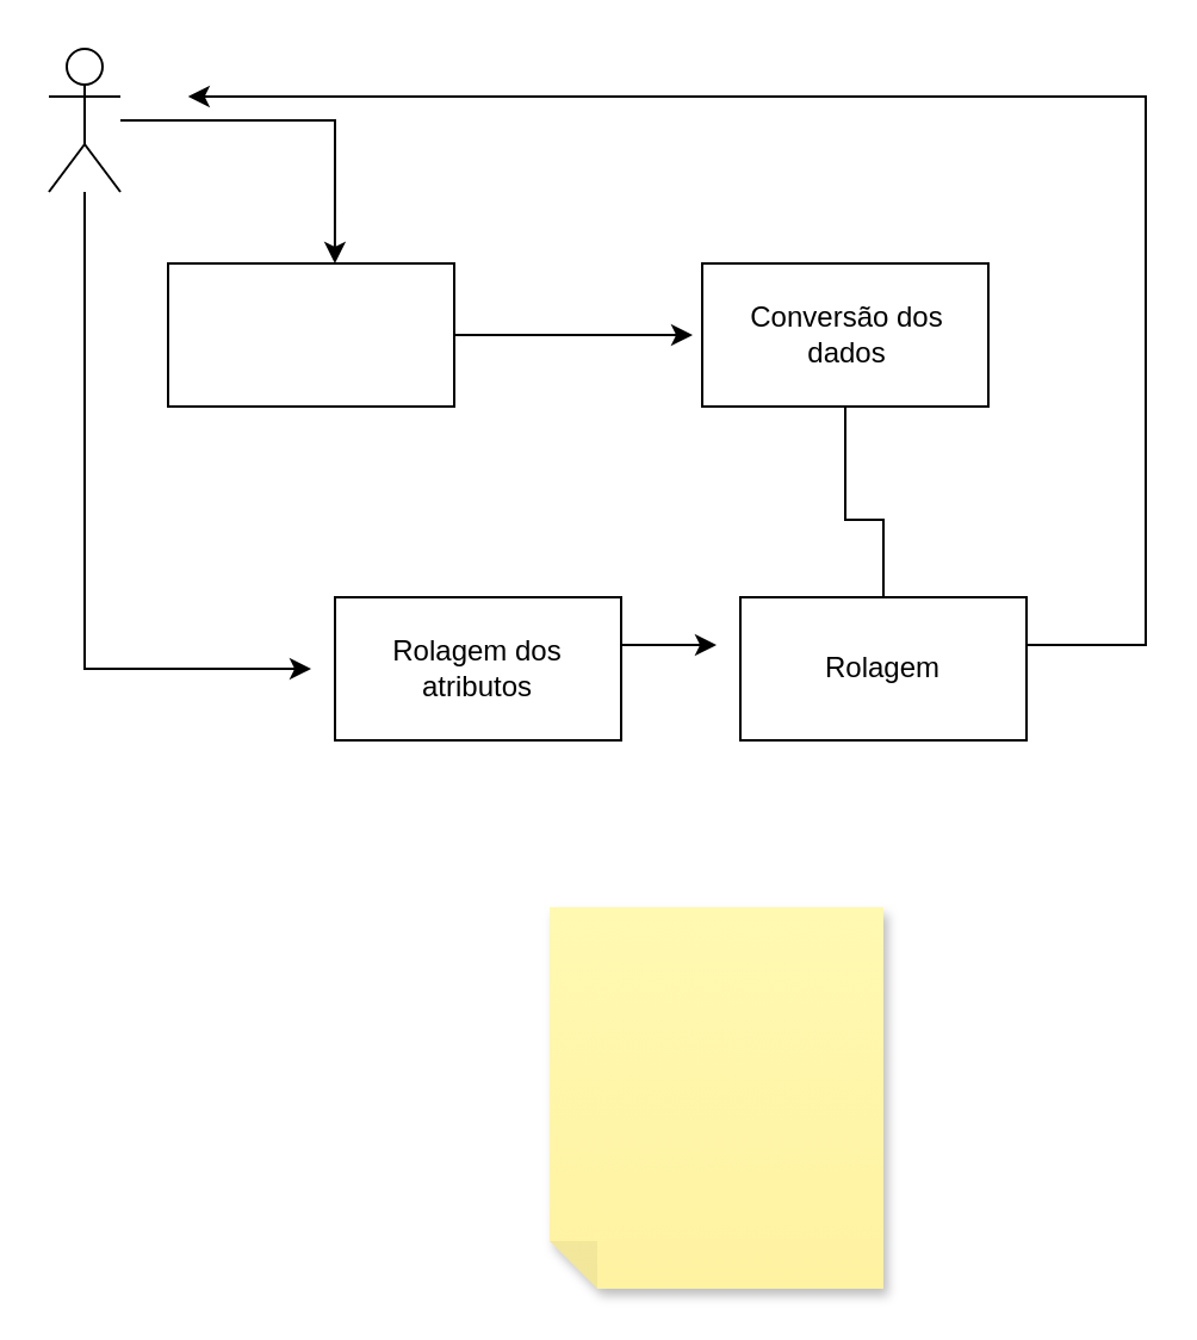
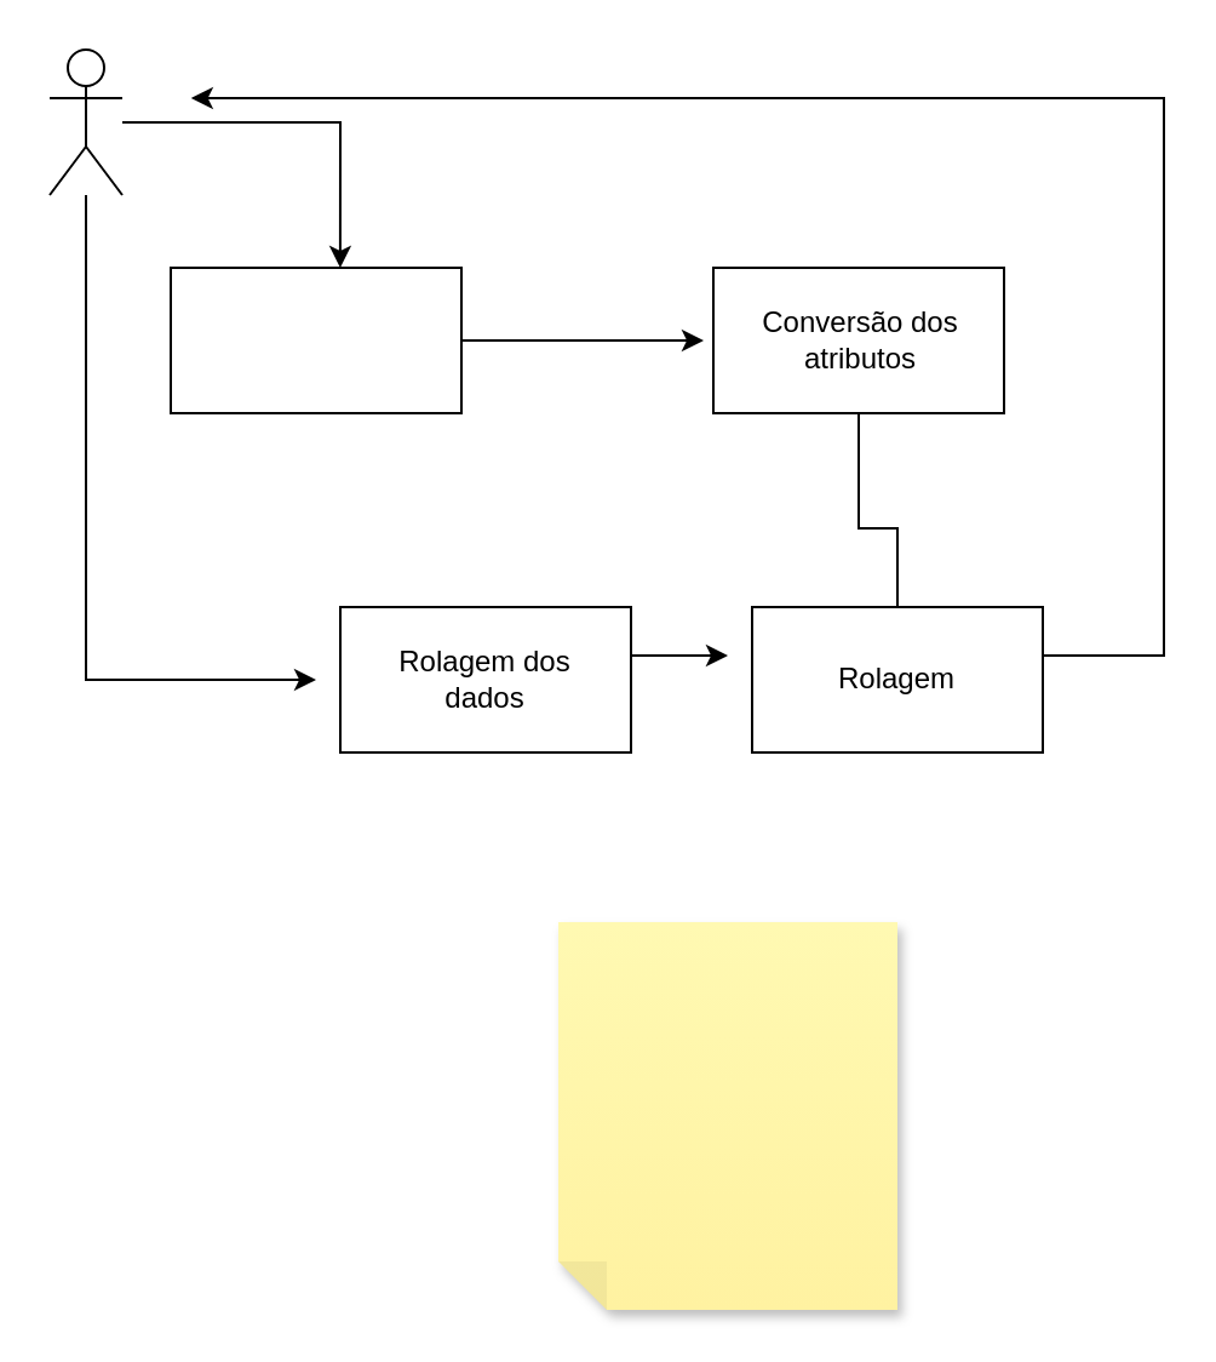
  <mxCell id="0" />
  <mxCell id="1" parent="0" />
  <mxCell id="2" value="" style="rounded=0;whiteSpace=wrap;html=1;" vertex="1" parent="1"><mxGeometry x="70" y="110" width="120" height="60" as="geometry" /></mxCell>
  <mxCell id="3" value="" style="endArrow=classic;html=1;rounded=0;exitX=1;exitY=0.5;exitDx=0;exitDy=0;" edge="1" parent="1" source="2"><mxGeometry width="50" height="50" relative="1" as="geometry"><mxPoint x="290" y="210" as="sourcePoint" /><mxPoint x="290" y="140" as="targetPoint" /></mxGeometry></mxCell>
  <mxCell id="4" value="" style="edgeStyle=orthogonalEdgeStyle;rounded=0;orthogonalLoop=1;jettySize=auto;html=1;" edge="1" parent="1" source="5" target="13"><mxGeometry relative="1" as="geometry" /></mxCell>
  <mxCell id="5" value="" style="rounded=0;whiteSpace=wrap;html=1;" vertex="1" parent="1"><mxGeometry x="294" y="110" width="120" height="60" as="geometry" /></mxCell>
  <mxCell id="6" value="" style="shape=umlActor;verticalLabelPosition=bottom;verticalAlign=top;html=1;outlineConnect=0;" vertex="1" parent="1"><mxGeometry x="20" y="20" width="30" height="60" as="geometry" /></mxCell>
  <mxCell id="7" value="" style="endArrow=classic;html=1;rounded=0;entryX=0.583;entryY=0;entryDx=0;entryDy=0;entryPerimeter=0;" edge="1" parent="1" source="6" target="2"><mxGeometry width="50" height="50" relative="1" as="geometry"><mxPoint x="180" y="120" as="sourcePoint" /><mxPoint x="230" y="70" as="targetPoint" /><Array as="points"><mxPoint x="140" y="50" /></Array></mxGeometry></mxCell>
- <mxCell id="8" value="Conversão dos dados&lt;br&gt;" style="text;html=1;strokeColor=none;fillColor=none;align=center;verticalAlign=middle;whiteSpace=wrap;rounded=0;" vertex="1" parent="1"><mxGeometry x="300" y="125" width="110" height="30" as="geometry" /></mxCell>
+ <mxCell id="8" value="Conversão dos atributos&lt;br&gt;" style="text;html=1;strokeColor=none;fillColor=none;align=center;verticalAlign=middle;whiteSpace=wrap;rounded=0;" vertex="1" parent="1"><mxGeometry x="300" y="125" width="110" height="30" as="geometry" /></mxCell>
  <mxCell id="9" value="" style="endArrow=classic;html=1;rounded=0;" edge="1" parent="1"><mxGeometry width="50" height="50" relative="1" as="geometry"><mxPoint x="35" y="80" as="sourcePoint" /><mxPoint x="130" y="280" as="targetPoint" /><Array as="points"><mxPoint x="35" y="210" /><mxPoint x="35" y="280" /></Array></mxGeometry></mxCell>
  <mxCell id="10" value="" style="rounded=0;whiteSpace=wrap;html=1;" vertex="1" parent="1"><mxGeometry x="140" y="250" width="120" height="60" as="geometry" /></mxCell>
- <mxCell id="11" value="Rolagem dos atributos" style="text;html=1;strokeColor=none;fillColor=none;align=center;verticalAlign=middle;whiteSpace=wrap;rounded=0;" vertex="1" parent="1"><mxGeometry x="150" y="260" width="100" height="40" as="geometry" /></mxCell>
+ <mxCell id="11" value="Rolagem dos dados" style="text;html=1;strokeColor=none;fillColor=none;align=center;verticalAlign=middle;whiteSpace=wrap;rounded=0;" vertex="1" parent="1"><mxGeometry x="150" y="260" width="100" height="40" as="geometry" /></mxCell>
  <mxCell id="12" value="" style="rounded=0;whiteSpace=wrap;html=1;" vertex="1" parent="1"><mxGeometry x="310" y="250" width="120" height="60" as="geometry" /></mxCell>
  <mxCell id="13" value="Rolagem" style="text;html=1;strokeColor=none;fillColor=none;align=center;verticalAlign=middle;whiteSpace=wrap;rounded=0;" vertex="1" parent="1"><mxGeometry x="340" y="265" width="60" height="30" as="geometry" /></mxCell>
  <mxCell id="14" value="" style="endArrow=classic;html=1;rounded=0;" edge="1" parent="1"><mxGeometry width="50" height="50" relative="1" as="geometry"><mxPoint x="260" y="270" as="sourcePoint" /><mxPoint x="300" y="270" as="targetPoint" /></mxGeometry></mxCell>
  <mxCell id="15" value="" style="endArrow=classic;html=1;rounded=0;" edge="1" parent="1"><mxGeometry width="50" height="50" relative="1" as="geometry"><mxPoint x="430" y="270" as="sourcePoint" /><mxPoint x="78.387" y="40" as="targetPoint" /><Array as="points"><mxPoint x="480" y="270" /><mxPoint x="480" y="40" /></Array></mxGeometry></mxCell>
  <mxCell id="16" value="" style="shape=note;whiteSpace=wrap;html=1;backgroundOutline=1;fontColor=#000000;darkOpacity=0.05;fillColor=#FFF9B2;strokeColor=none;fillStyle=solid;direction=west;gradientDirection=north;gradientColor=#FFF2A1;shadow=1;size=20;pointerEvents=1;" vertex="1" parent="1"><mxGeometry x="230" y="380" width="140" height="160" as="geometry" /></mxCell>
